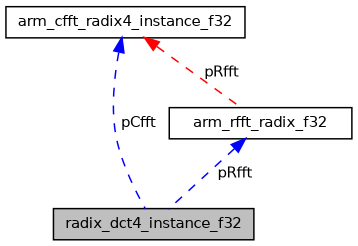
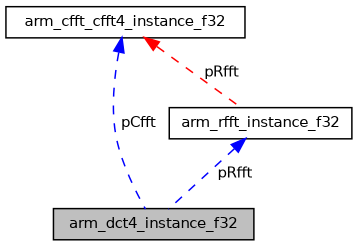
  digraph {
    node [color=black fillcolor=white fontname=Helvetica fontsize=10 shape=record style=filled]
    edge [color=blue dir=back fontname=Helvetica fontsize=10 labelfontname=Helvetica labelfontsize=10 style=dashed]
-   n1 [fillcolor=grey75 fontcolor=black height=0.2 label=radix_dct4_instance_f32 width=0.4]
-   n2 [height=0.2 label=arm_rfft_radix_f32 width=0.4]
-   n3 [height=0.2 label=arm_cfft_radix4_instance_f32 width=0.4]
+   n1 [fillcolor=grey75 fontcolor=black height=0.2 label=arm_dct4_instance_f32 width=0.4]
+   n2 [height=0.2 label=arm_rfft_instance_f32 width=0.4]
+   n3 [height=0.2 label=arm_cfft_cfft4_instance_f32 width=0.4]
    n2 -> n1 [label=" pRfft"]
    n3 -> n1 [label=" pCfft"]
    n3 -> n2 [color=red label=" pRfft"]
  }
